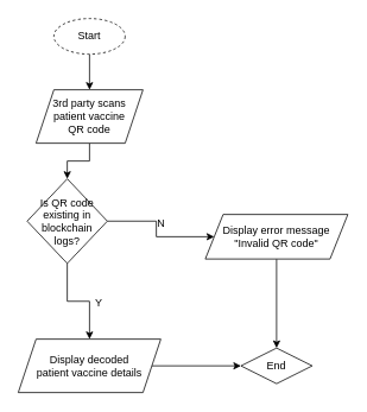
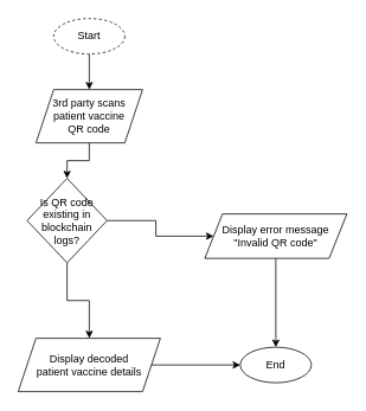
  <mxCell id="0" />
  <mxCell id="1" parent="0" />
  <mxCell id="2" value="" style="edgeStyle=orthogonalEdgeStyle;rounded=0;orthogonalLoop=1;jettySize=auto;html=1;" edge="1" parent="1" source="3" target="5"><mxGeometry relative="1" as="geometry" /></mxCell>
  <mxCell id="3" value="Start" style="ellipse;whiteSpace=wrap;html=1;dashed=1;" vertex="1" parent="1"><mxGeometry x="60" y="20" width="80" height="40" as="geometry" /></mxCell>
  <mxCell id="4" value="" style="edgeStyle=orthogonalEdgeStyle;rounded=0;orthogonalLoop=1;jettySize=auto;html=1;" edge="1" parent="1" source="5" target="8"><mxGeometry relative="1" as="geometry" /></mxCell>
  <mxCell id="5" value="3rd party scans&lt;br&gt;patient vaccine&lt;br&gt;QR code" style="shape=parallelogram;perimeter=parallelogramPerimeter;whiteSpace=wrap;html=1;fixedSize=1;" vertex="1" parent="1"><mxGeometry x="40" y="100" width="120" height="60" as="geometry" /></mxCell>
  <mxCell id="6" value="" style="edgeStyle=orthogonalEdgeStyle;rounded=0;orthogonalLoop=1;jettySize=auto;html=1;" edge="1" parent="1" source="8" target="10"><mxGeometry relative="1" as="geometry" /></mxCell>
  <mxCell id="7" value="" style="edgeStyle=orthogonalEdgeStyle;rounded=0;orthogonalLoop=1;jettySize=auto;html=1;" edge="1" parent="1" source="8" target="12"><mxGeometry relative="1" as="geometry" /></mxCell>
  <mxCell id="8" value="Is QR code&lt;br&gt;existing in&lt;br&gt;blockchain&lt;br&gt;logs?" style="rhombus;whiteSpace=wrap;html=1;" vertex="1" parent="1"><mxGeometry x="30" y="200" width="90" height="95" as="geometry" /></mxCell>
  <mxCell id="9" value="" style="edgeStyle=orthogonalEdgeStyle;rounded=0;orthogonalLoop=1;jettySize=auto;html=1;" edge="1" parent="1" source="10" target="13"><mxGeometry relative="1" as="geometry" /></mxCell>
  <mxCell id="10" value="Display decoded&lt;br&gt;patient vaccine details" style="shape=parallelogram;perimeter=parallelogramPerimeter;whiteSpace=wrap;html=1;fixedSize=1;" vertex="1" parent="1"><mxGeometry x="20" y="380" width="160" height="60" as="geometry" /></mxCell>
  <mxCell id="11" value="" style="edgeStyle=orthogonalEdgeStyle;rounded=0;orthogonalLoop=1;jettySize=auto;html=1;" edge="1" parent="1" source="12" target="13"><mxGeometry relative="1" as="geometry" /></mxCell>
  <mxCell id="12" value="Display error message&lt;br&gt;&quot;Invalid QR code&quot;" style="shape=parallelogram;perimeter=parallelogramPerimeter;whiteSpace=wrap;html=1;fixedSize=1;" vertex="1" parent="1"><mxGeometry x="230" y="240" width="160" height="50" as="geometry" /></mxCell>
- <mxCell id="13" value="End" style="rhombus;whiteSpace=wrap;html=1;" vertex="1" parent="1"><mxGeometry x="270" y="390" width="80" height="40" as="geometry" /></mxCell>
- <mxCell id="14" value="N" style="text;html=1;align=center;verticalAlign=middle;resizable=0;points=[];autosize=1;strokeColor=none;fillColor=none;" vertex="1" parent="1"><mxGeometry x="170" y="240" width="20" height="20" as="geometry" /></mxCell>
- <mxCell id="15" value="Y" style="text;html=1;align=center;verticalAlign=middle;resizable=0;points=[];autosize=1;strokeColor=none;fillColor=none;" vertex="1" parent="1"><mxGeometry x="100" y="330" width="20" height="20" as="geometry" /></mxCell>
+ <mxCell id="13" value="End" style="ellipse;whiteSpace=wrap;html=1;" vertex="1" parent="1"><mxGeometry x="270" y="390" width="80" height="40" as="geometry" /></mxCell>
